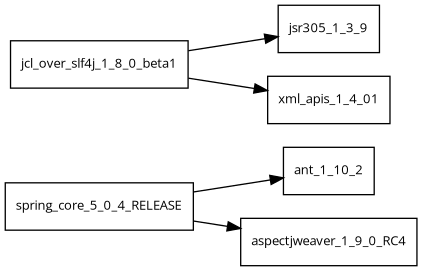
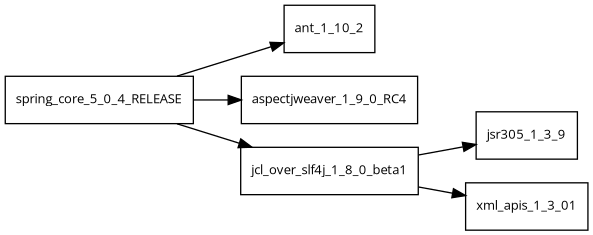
  digraph {
    fontname="Open Sans"
    rankdir=LR
    node [fontname="Open Sans" fontsize=10.0 shape=box]
    edge [fontname="Open Sans"]
    spring_core_5_0_4_RELEASE
    ant_1_10_2
    aspectjweaver_1_9_0_RC4
    jcl_over_slf4j_1_8_0_beta1
    jsr305_1_3_9
-   xml_apis_1_4_01
+   xml_apis_1_4_01 [label=xml_apis_1_3_01]
    spring_core_5_0_4_RELEASE -> ant_1_10_2
    spring_core_5_0_4_RELEASE -> aspectjweaver_1_9_0_RC4
+   spring_core_5_0_4_RELEASE -> jcl_over_slf4j_1_8_0_beta1
    jcl_over_slf4j_1_8_0_beta1 -> jsr305_1_3_9
    jcl_over_slf4j_1_8_0_beta1 -> xml_apis_1_4_01
  }
